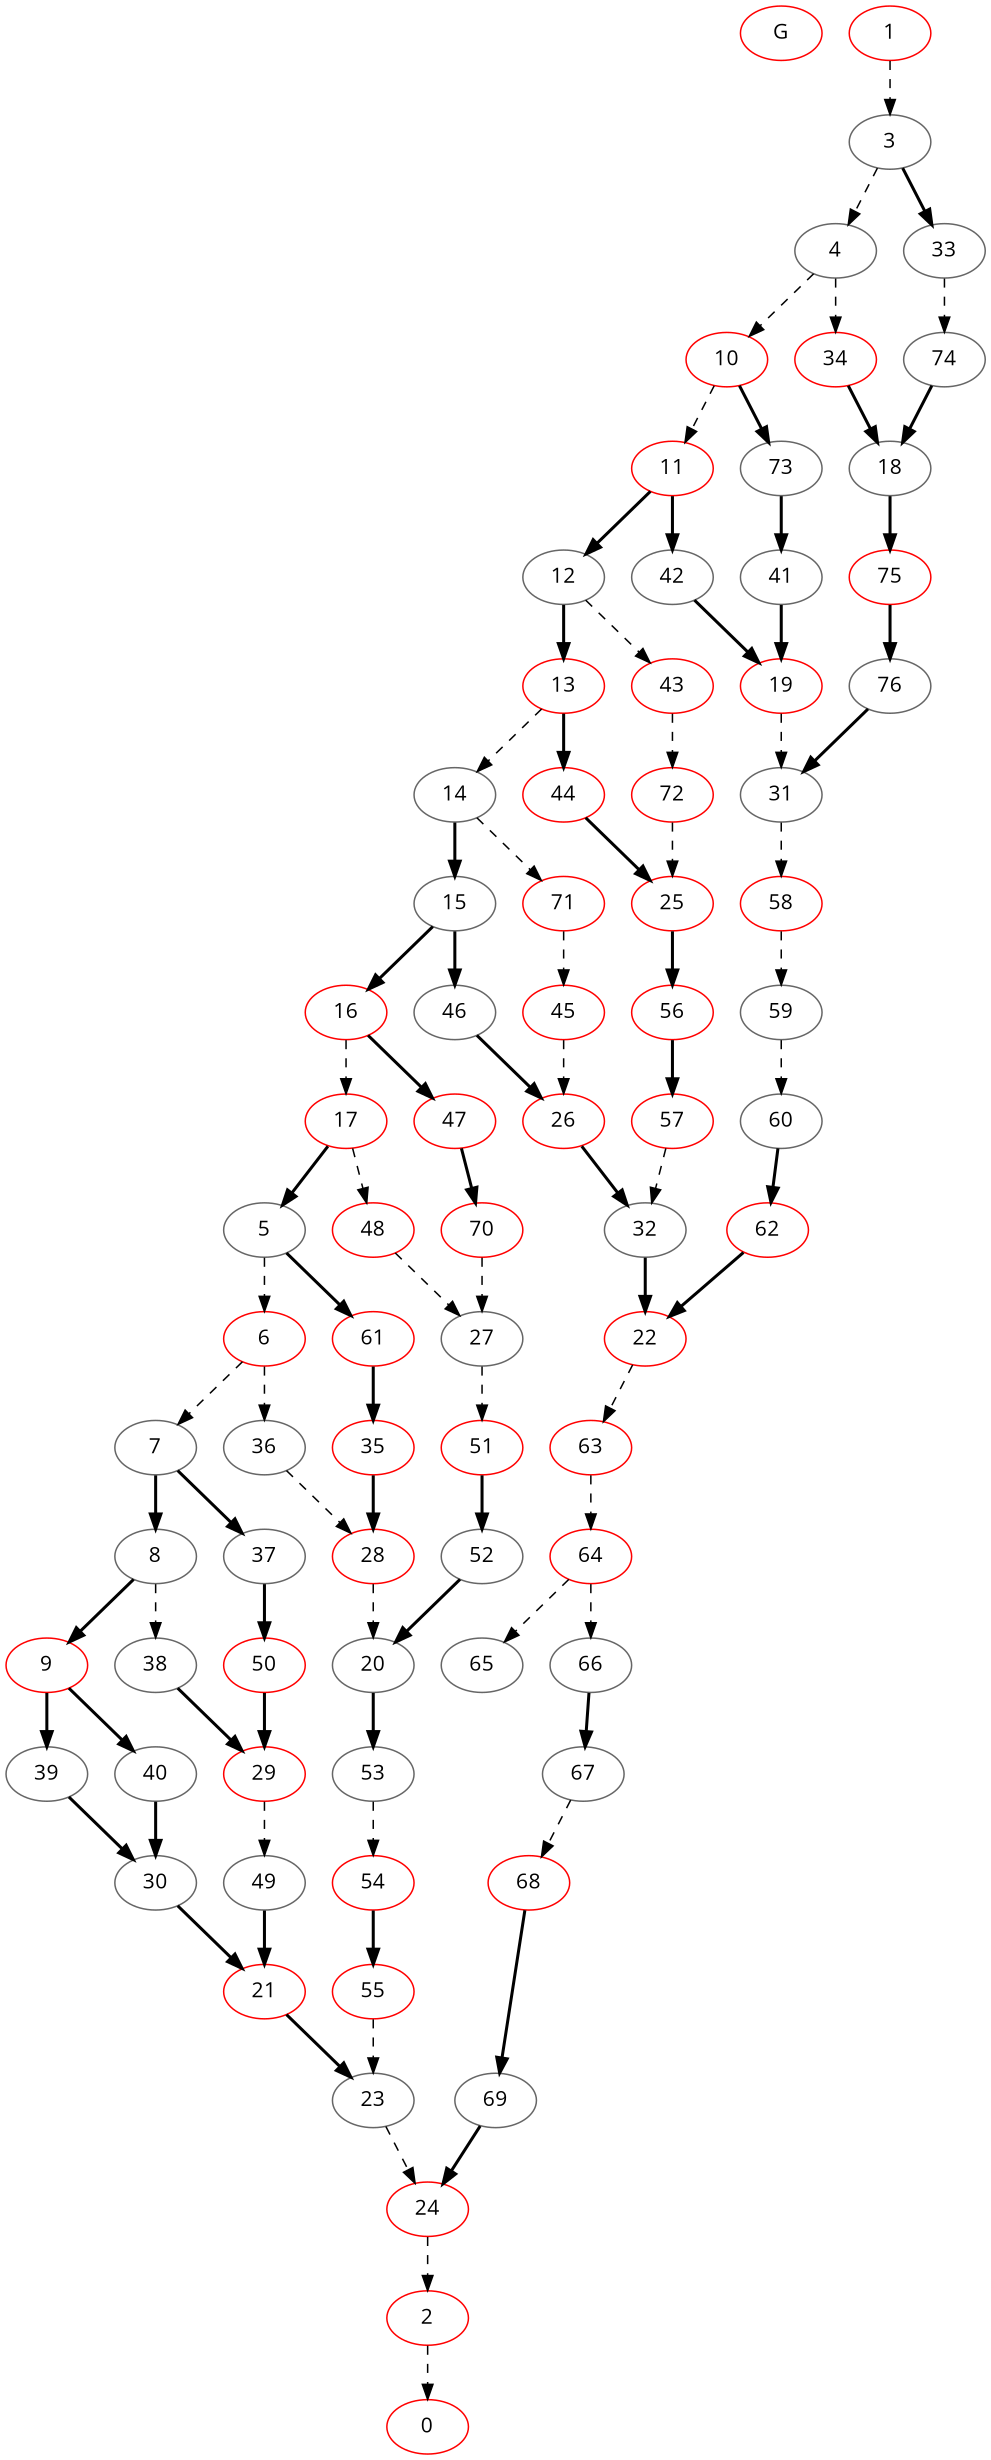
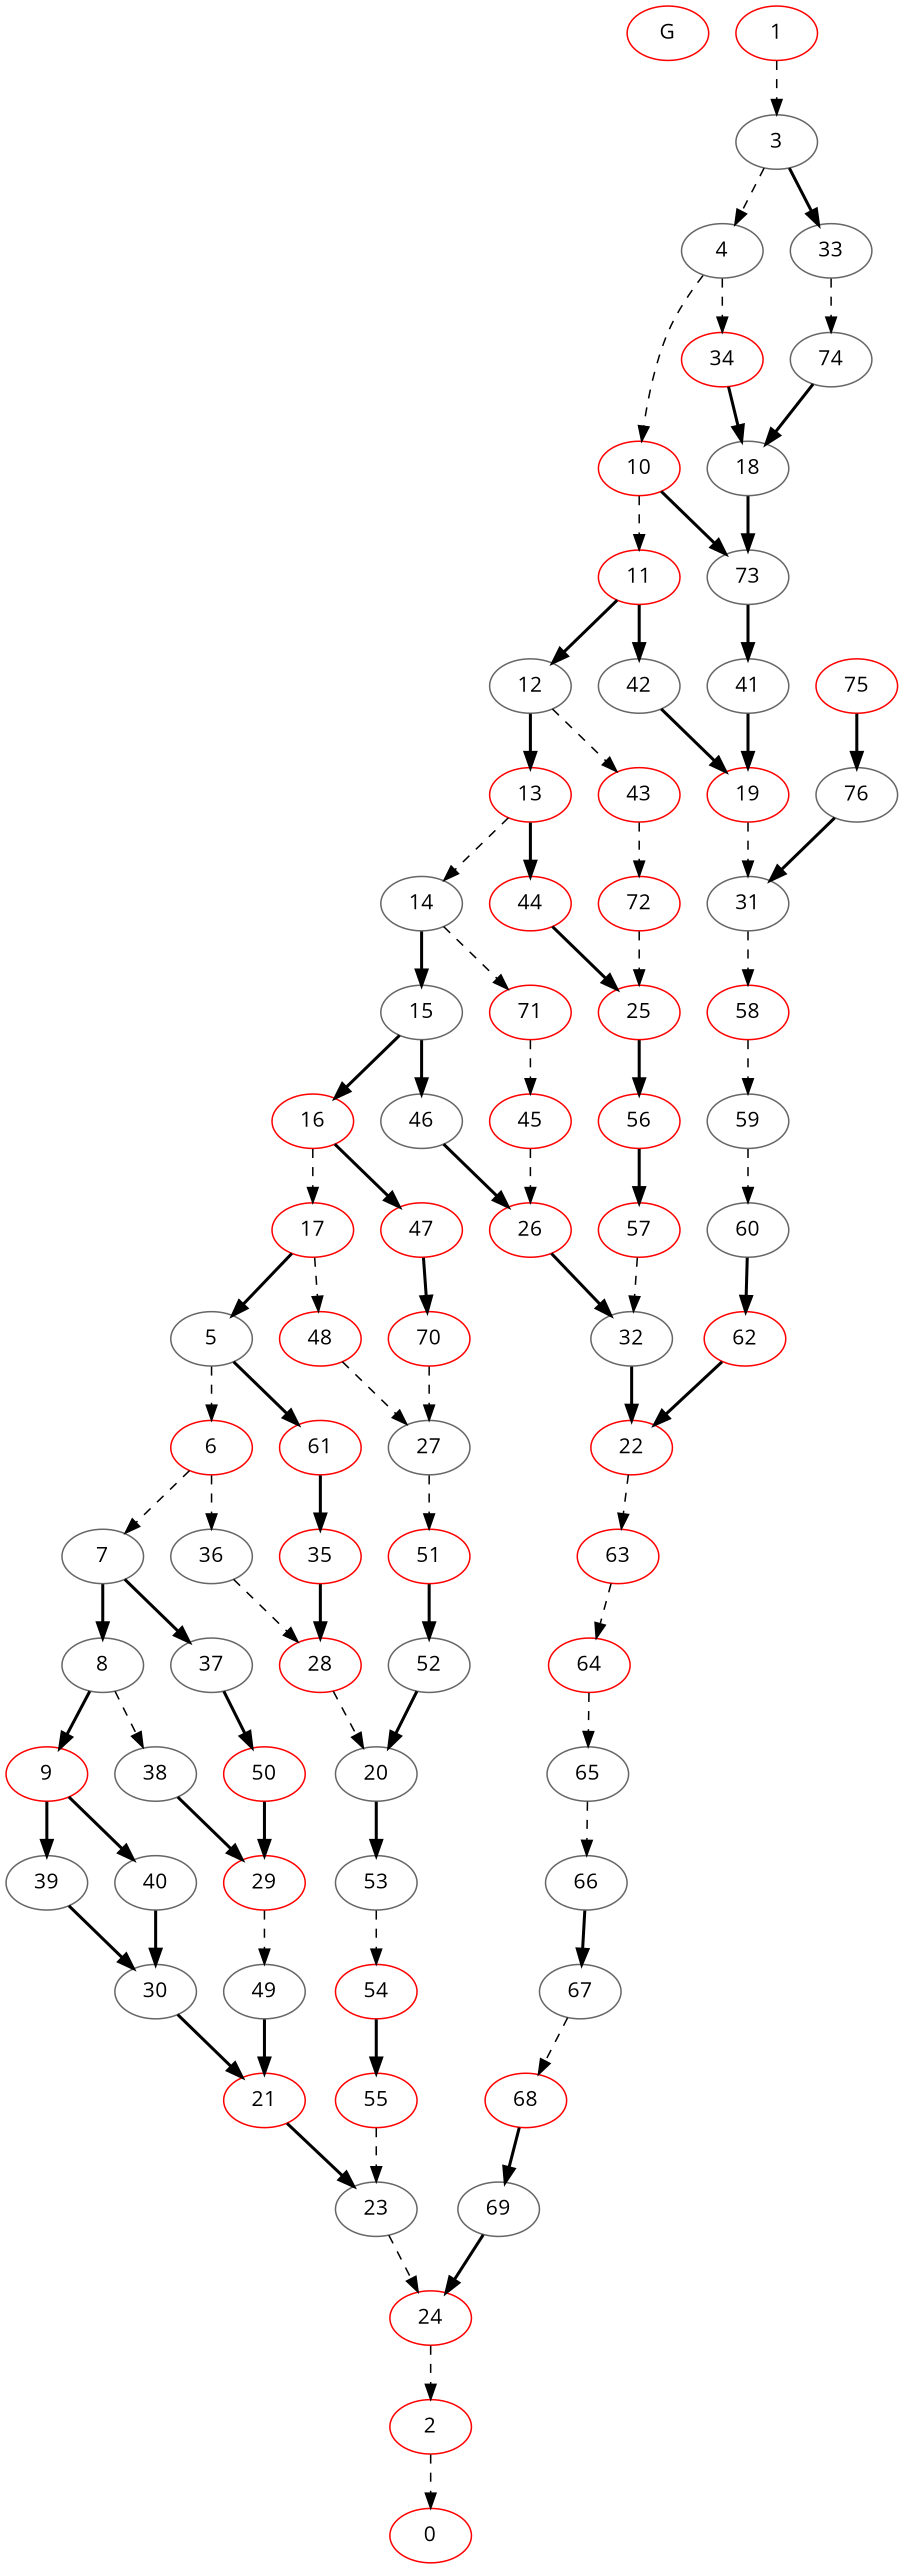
  digraph {
    fontname="Open Sans"
    node [color=red fontname="Open Sans" domset=0]
    edge [fontname="Open Sans" style=bold]
    G [domset=""]
    0 [domset=1]
    3 [color=gray40]
    1
    4 [color=gray40]
    33 [color=gray40]
    2
    10 [domset=1]
    34
    74 [color=gray40]
    11
    73 [color=gray40]
    18 [color=gray40 domset=1]
    5 [color=gray40 domset=1]
    6
    61
    7 [color=gray40 domset=1]
    36 [color=gray40]
    35
    8 [color=gray40]
    37 [color=gray40]
    28 [domset=1]
    9 [domset=1]
    38 [color=gray40]
    50
    39 [color=gray40]
    40 [color=gray40]
    29 [domset=1]
    30 [color=gray40 domset=1]
    12 [color=gray40 domset=1]
    42 [color=gray40]
    41 [color=gray40]
    13
    43
    19 [domset=1]
    14 [color=gray40 domset=1]
    44
    72
    15 [color=gray40]
    71
    25 [domset=1]
    16 [domset=1]
    46 [color=gray40]
    45
    17
    47
    26 [domset=1]
    48
    70
    27 [color=gray40 domset=1]
    75
    76 [color=gray40]
    31 [color=gray40 domset=1]
    58
    20 [color=gray40 domset=1]
    53 [color=gray40]
    54 [domset=1]
    21 [domset=1]
    23 [color=gray40]
    24 [domset=1]
    22 [domset=1]
    63
    64 [domset=1]
    56
    57 [domset=1]
    32 [color=gray40]
    51
    52 [color=gray40]
    49 [color=gray40]
    59 [color=gray40 domset=1]
    55
    60 [color=gray40]
    62
    65 [color=gray40]
    66 [color=gray40 domset=1]
    67 [color=gray40]
    68 [domset=1]
    69 [color=gray40]
    3 -> 4 [style=dashed]
    3 -> 33
    1 -> 3 [style=dashed]
    4 -> 10 [style=dashed]
    4 -> 34 [style=dashed]
    33 -> 74 [style=dashed]
    2 -> 0 [style=dashed]
    10 -> 11 [style=dashed]
    10 -> 73
    34 -> 18
    74 -> 18
    11 -> 12
    11 -> 42
    73 -> 41
-   18 -> 75
+   18 -> 73
    5 -> 6 [style=dashed]
    5 -> 61
    6 -> 7 [style=dashed]
    6 -> 36 [style=dashed]
    61 -> 35
    7 -> 8
    7 -> 37
    36 -> 28 [style=dashed]
    35 -> 28
    8 -> 9
    8 -> 38 [style=dashed]
    37 -> 50
    28 -> 20 [style=dashed]
    9 -> 39
    9 -> 40
    38 -> 29
    50 -> 29
    39 -> 30
    40 -> 30
    29 -> 49 [style=dashed]
    30 -> 21
    12 -> 13
    12 -> 43 [style=dashed]
    42 -> 19
    41 -> 19
    13 -> 14 [style=dashed]
    13 -> 44
    43 -> 72 [style=dashed]
    19 -> 31 [style=dashed]
    14 -> 15
    14 -> 71 [style=dashed]
    44 -> 25
    72 -> 25 [style=dashed]
    15 -> 16
    15 -> 46
    71 -> 45 [style=dashed]
    25 -> 56
    16 -> 17 [style=dashed]
    16 -> 47
    46 -> 26
    45 -> 26 [style=dashed]
    17 -> 5
    17 -> 48 [style=dashed]
    47 -> 70
    26 -> 32
    48 -> 27 [style=dashed]
    70 -> 27 [style=dashed]
    27 -> 51 [style=dashed]
    75 -> 76
    76 -> 31
    31 -> 58 [style=dashed]
    58 -> 59 [style=dashed]
    20 -> 53
    53 -> 54 [style=dashed]
    54 -> 55
    21 -> 23
    23 -> 24 [style=dashed]
    24 -> 2 [style=dashed]
    22 -> 63 [style=dashed]
    63 -> 64 [style=dashed]
    64 -> 65 [style=dashed]
    56 -> 57
    57 -> 32 [style=dashed]
    32 -> 22
    51 -> 52
    52 -> 20
    49 -> 21
    59 -> 60 [style=dashed]
    55 -> 23 [style=dashed]
    60 -> 62
    62 -> 22
-   64 -> 66 [style=dashed]
+   65 -> 66 [style=dashed]
    66 -> 67
    67 -> 68 [style=dashed]
    68 -> 69
    69 -> 24
  }
